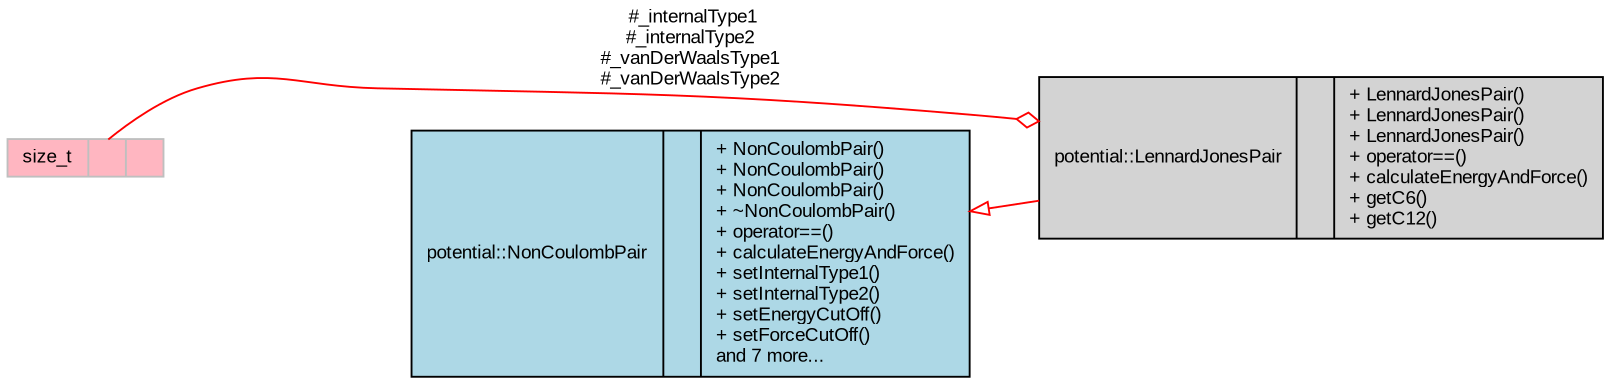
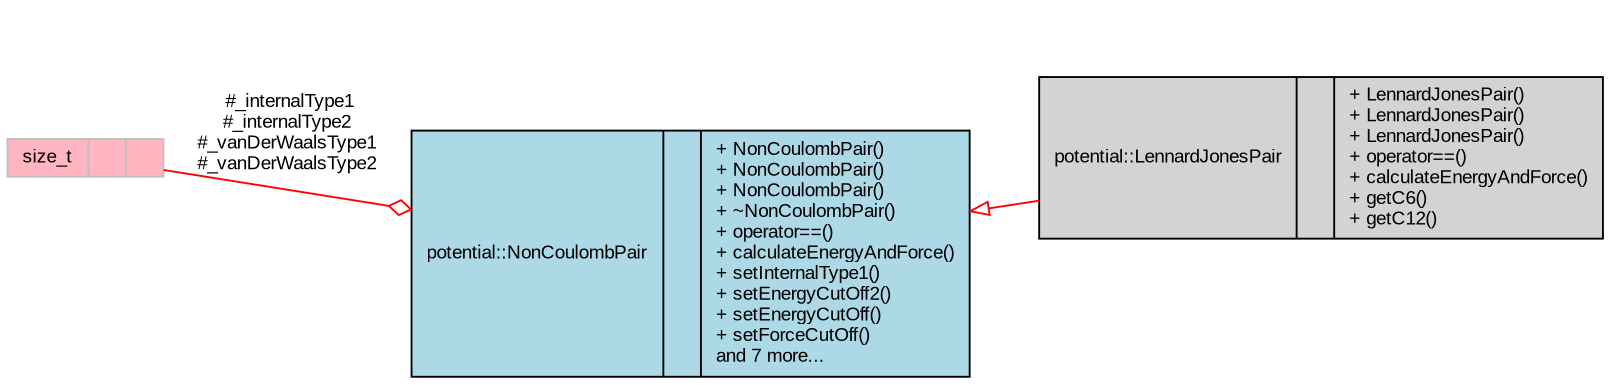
  digraph {
    fontname="Liberation Sans"
    rankdir=LR
    node [color=black fontname="Liberation Sans" fontsize=10 shape=record style=filled]
    edge [color=red fontname="Liberation Sans" fontsize=10 labelfontname=Helvetica labelfontsize=10 style=solid]
    n1 [fillcolor=lightgrey fontcolor=black height=0.2 label="{potential::LennardJonesPair\n||+ LennardJonesPair()\l+ LennardJonesPair()\l+ LennardJonesPair()\l+ operator==()\l+ calculateEnergyAndForce()\l+ getC6()\l+ getC12()\l}" width=0.4]
-   n2 [fillcolor=lightblue height=0.2 label="{potential::NonCoulombPair\n||+ NonCoulombPair()\l+ NonCoulombPair()\l+ NonCoulombPair()\l+ ~NonCoulombPair()\l+ operator==()\l+ calculateEnergyAndForce()\l+ setInternalType1()\l+ setInternalType2()\l+ setEnergyCutOff()\l+ setForceCutOff()\land 7 more...\l}" width=0.4]
+   n2 [fillcolor=lightblue height=0.2 label="{potential::NonCoulombPair\n||+ NonCoulombPair()\l+ NonCoulombPair()\l+ NonCoulombPair()\l+ ~NonCoulombPair()\l+ operator==()\l+ calculateEnergyAndForce()\l+ setInternalType1()\l+ setEnergyCutOff2()\l+ setEnergyCutOff()\l+ setForceCutOff()\land 7 more...\l}" width=0.4]
    n3 [color=grey75 fillcolor=lightpink height=0.2 label="{size_t\n||}" width=0.4]
    n2 -> n1 [arrowtail=onormal dir=back]
-   n3 -> n1 [arrowhead=odiamond label=" #_internalType1\n#_internalType2\n#_vanDerWaalsType1\n#_vanDerWaalsType2"]
+   n3 -> n2 [arrowhead=odiamond label=" #_internalType1\n#_internalType2\n#_vanDerWaalsType1\n#_vanDerWaalsType2"]
  }
